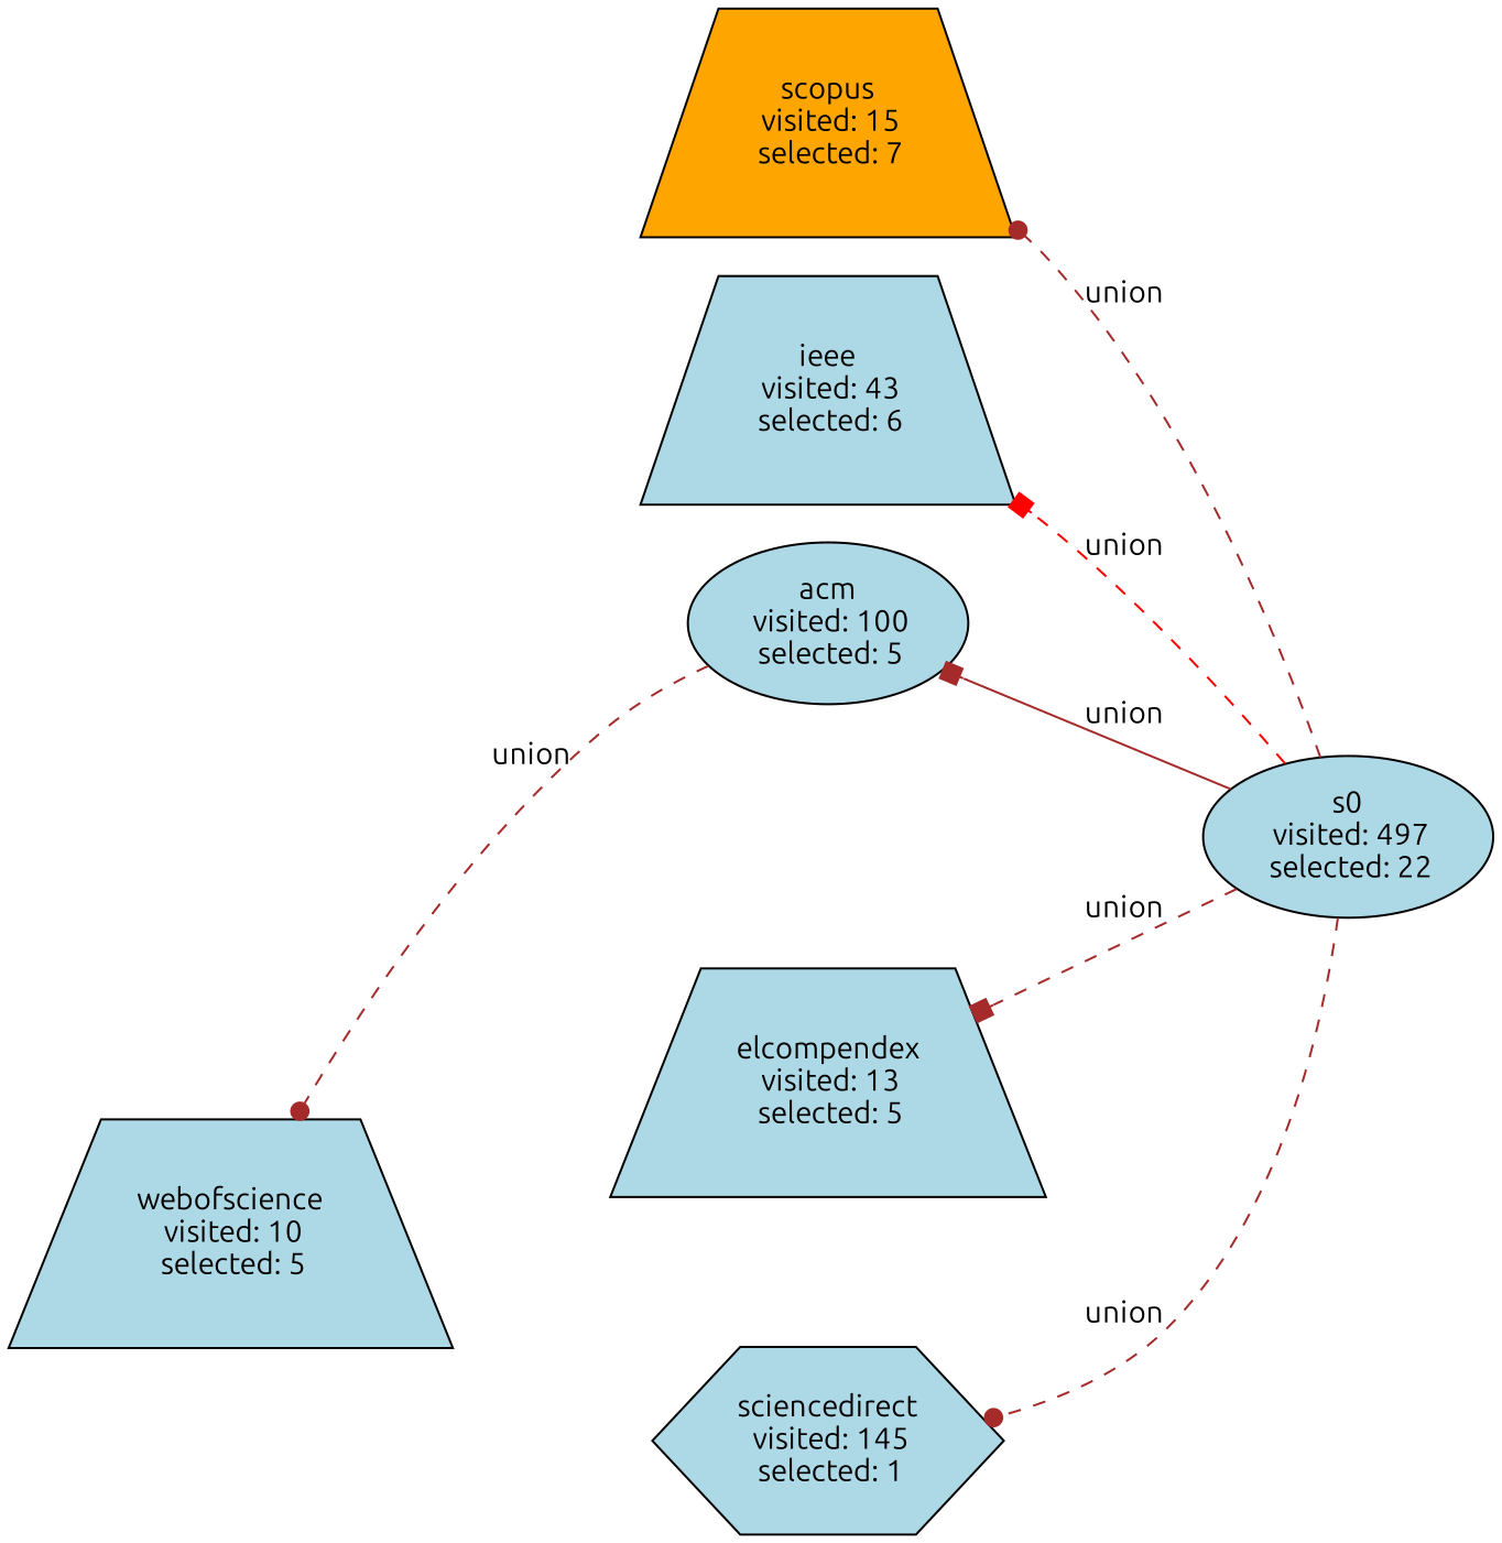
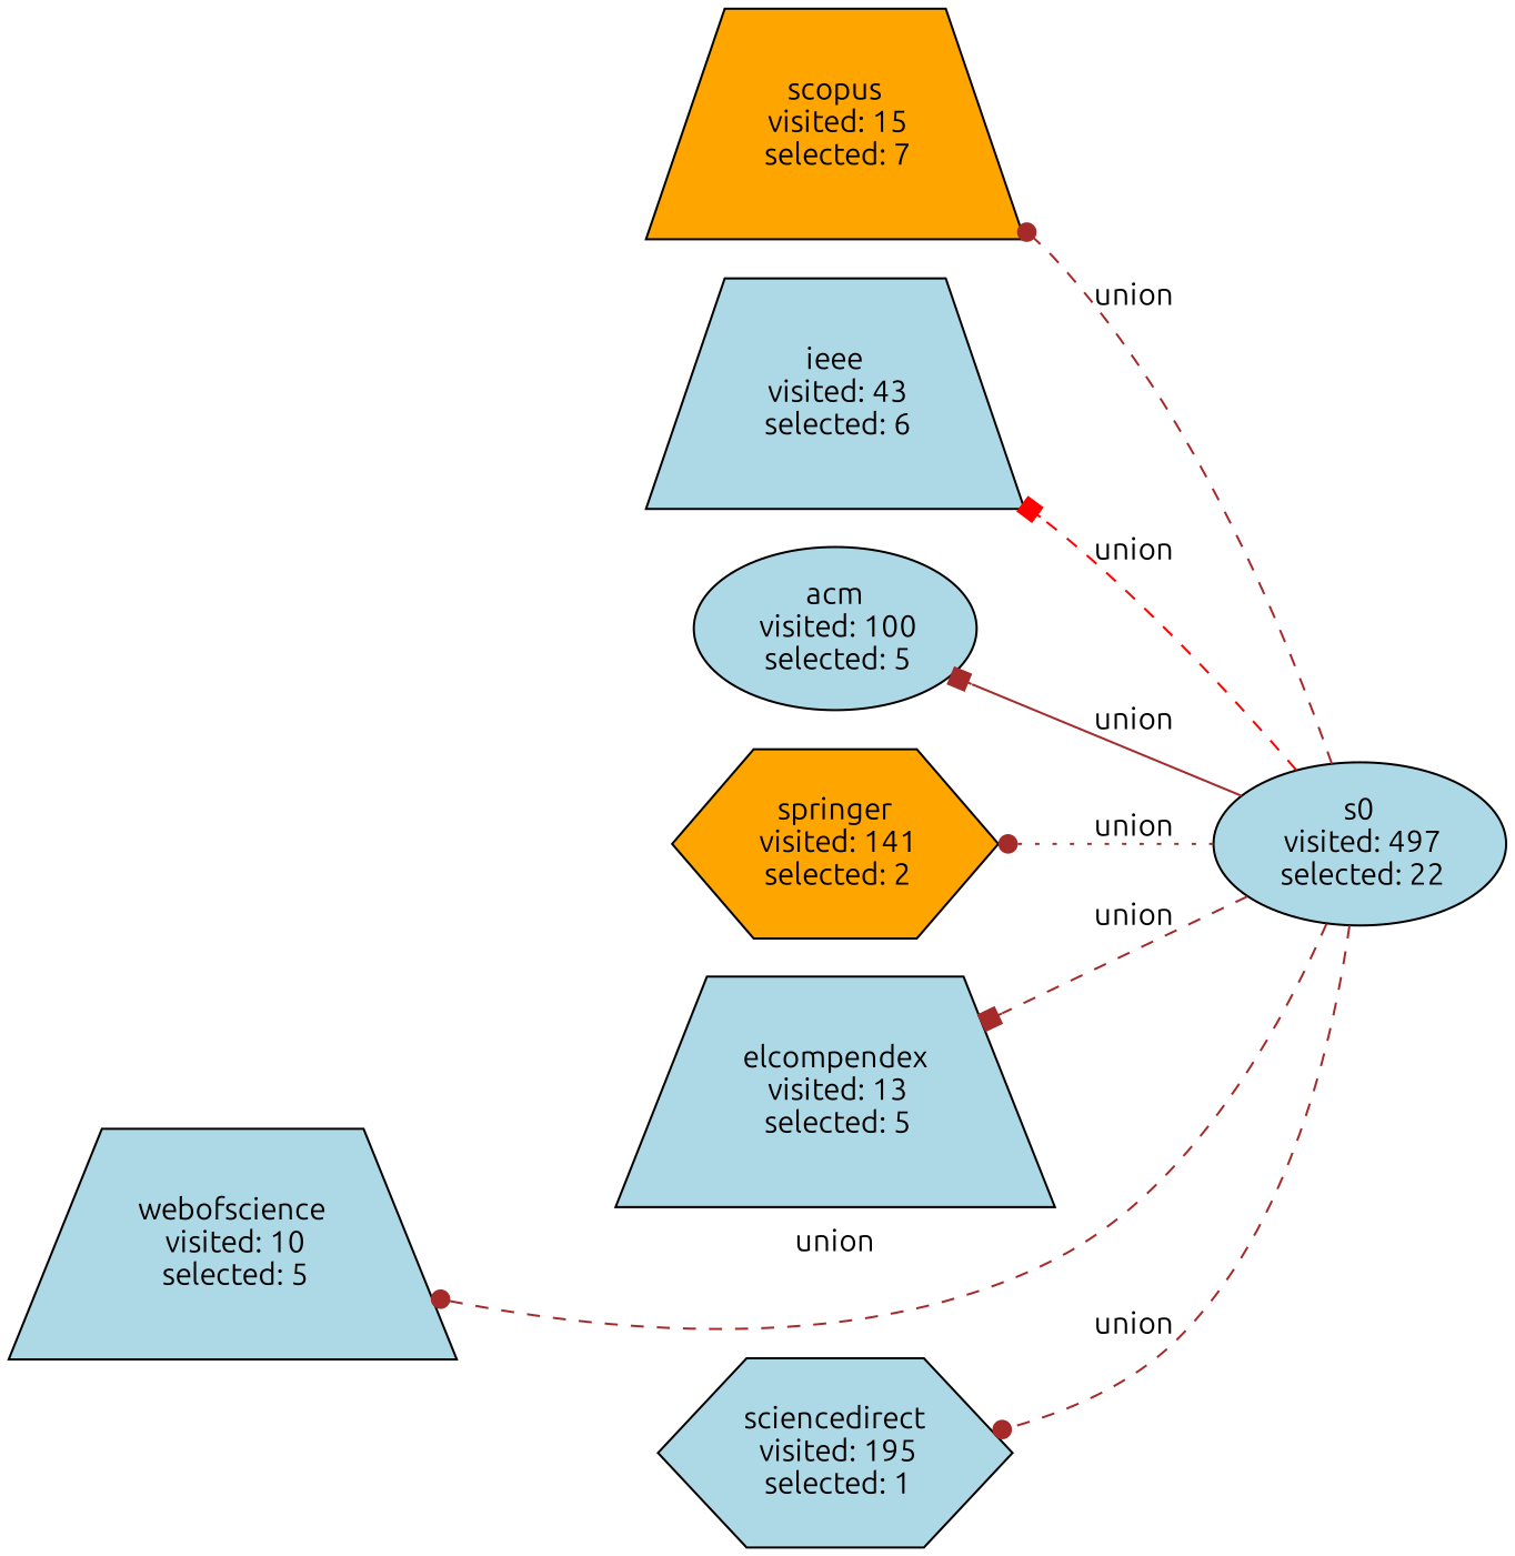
  digraph {
    fontname=Ubuntu
    rankdir=RL
    node [fillcolor=lightblue fontname=Ubuntu shape=trapezium style=filled]
    edge [arrowhead=dot color=brown fontname=Ubuntu style=dashed]
    n1 [label="s0\n visited: 497\n selected: 22" shape=ellipse]
    n2 [fillcolor=orange label="scopus\n visited: 15\n selected: 7"]
    n3 [label="ieee\n visited: 43\n selected: 6"]
    n4 [label="acm\n visited: 100\n selected: 5" shape=ellipse]
+   n5 [fillcolor=orange label="springer\n visited: 141\n selected: 2" shape=hexagon]
    n6 [label="elcompendex\n visited: 13\n selected: 5"]
    n7 [label="webofscience\n visited: 10\n selected: 5"]
-   n8 [label="sciencedirect\n visited: 145\n selected: 1" shape=hexagon]
+   n8 [label="sciencedirect\n visited: 195\n selected: 1" shape=hexagon]
    n1 -> n2 [label=union]
    n1 -> n3 [arrowhead=box color=red label=union]
    n1 -> n4 [arrowhead=box label=union style=solid]
+   n1 -> n5 [label=union style=dotted]
    n1 -> n6 [arrowhead=box label=union]
-   n4 -> n7 [label=union]
+   n1 -> n7 [label=union]
    n1 -> n8 [label=union]
  }
